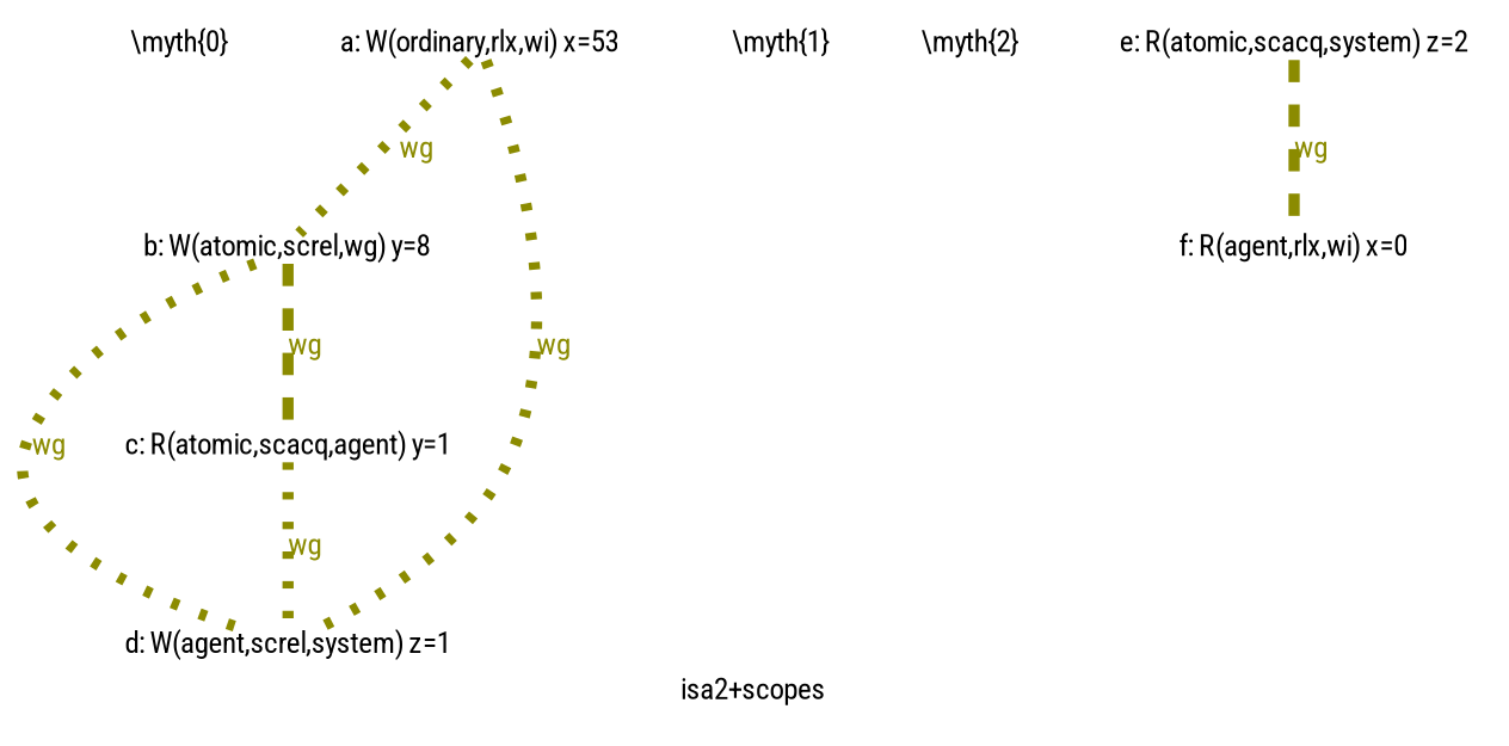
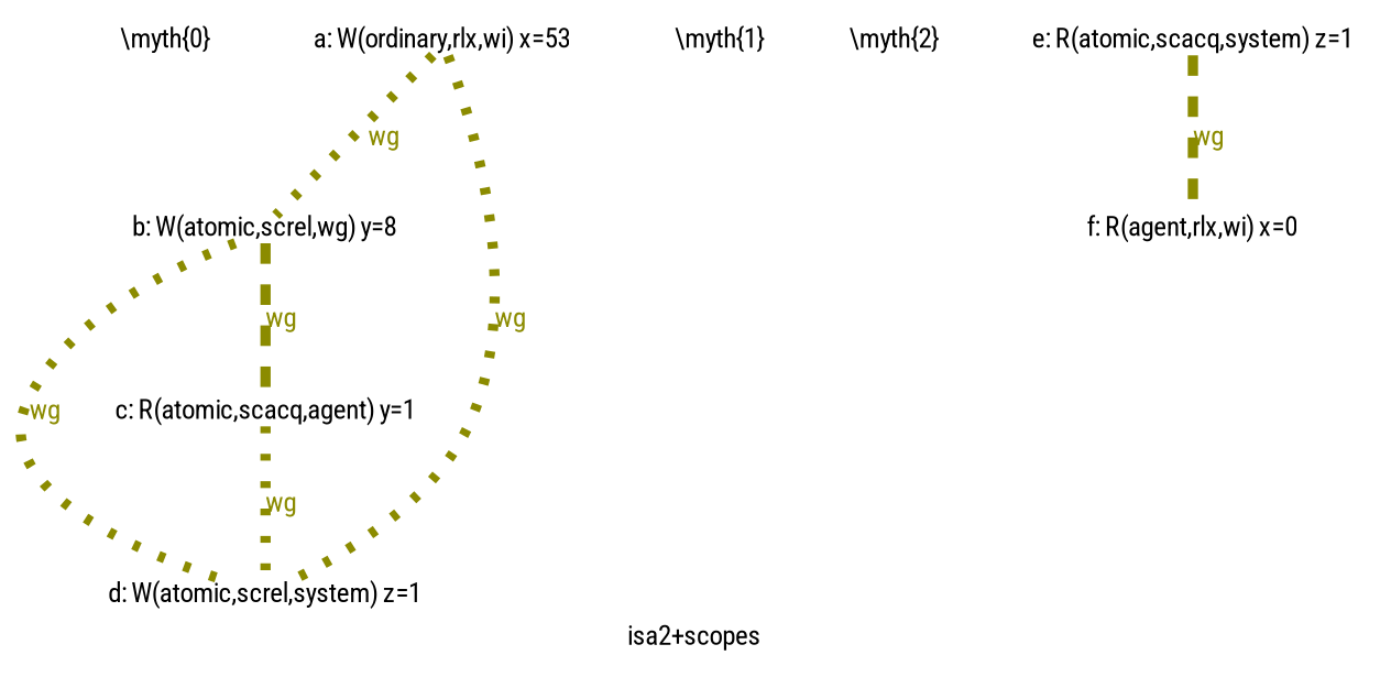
  digraph {
    fontname="Roboto Condensed"
    fontsize=8
    label="isa2+scopes"
    splines=spline
    node [color=purple fixedsize=true fontname="Roboto Condensed" fontsize=8 shape=none]
    edge [arrowhead=none arrowsize=0.666700 color=yellow4 fontname="Roboto Condensed" fontsize=8 penwidth=3.000000 style=dotted]
    n1 [height=0.168750 label="\\myth{0}" width=0.463125]
    n2 [height=0.111111 label="a: W(ordinary,rlx,wi) x=53" width=1.277778]
    n3 [height=0.111111 label="b: W(atomic,screl,wg) y=8" width=1.222222]
-   n4 [color=blue height=0.111111 label="d: W(agent,screl,system) z=1" width=1.444444]
+   n4 [color=blue height=0.111111 label="d: W(atomic,screl,system) z=1" width=1.444444]
    n5 [color=teal height=0.111111 label="c: R(atomic,scacq,agent) y=1" width=1.388889]
    n6 [color=teal height=0.168750 label="\\myth{1}" width=0.463125]
    n7 [color=blue height=0.168750 label="\\myth{2}" width=0.463125]
-   n8 [color=teal height=0.111111 label="e: R(atomic,scacq,system) z=2" width=1.444444]
+   n8 [color=teal height=0.111111 label="e: R(atomic,scacq,system) z=1" width=1.444444]
    n9 [color=blue height=0.111111 label="f: R(agent,rlx,wi) x=0" width=1.222222]
    n2 -> n3 [label=<<font color="yellow4">wg</font>>]
    n2 -> n4 [label=<<font color="yellow4">wg</font>>]
    n3 -> n4 [label=<<font color="yellow4">wg</font>>]
    n3 -> n5 [label=<<font color="yellow4">wg</font>> style=dashed]
    n5 -> n4 [label=<<font color="yellow4">wg</font>>]
    n8 -> n9 [label=<<font color="yellow4">wg</font>> style=dashed]
  }
